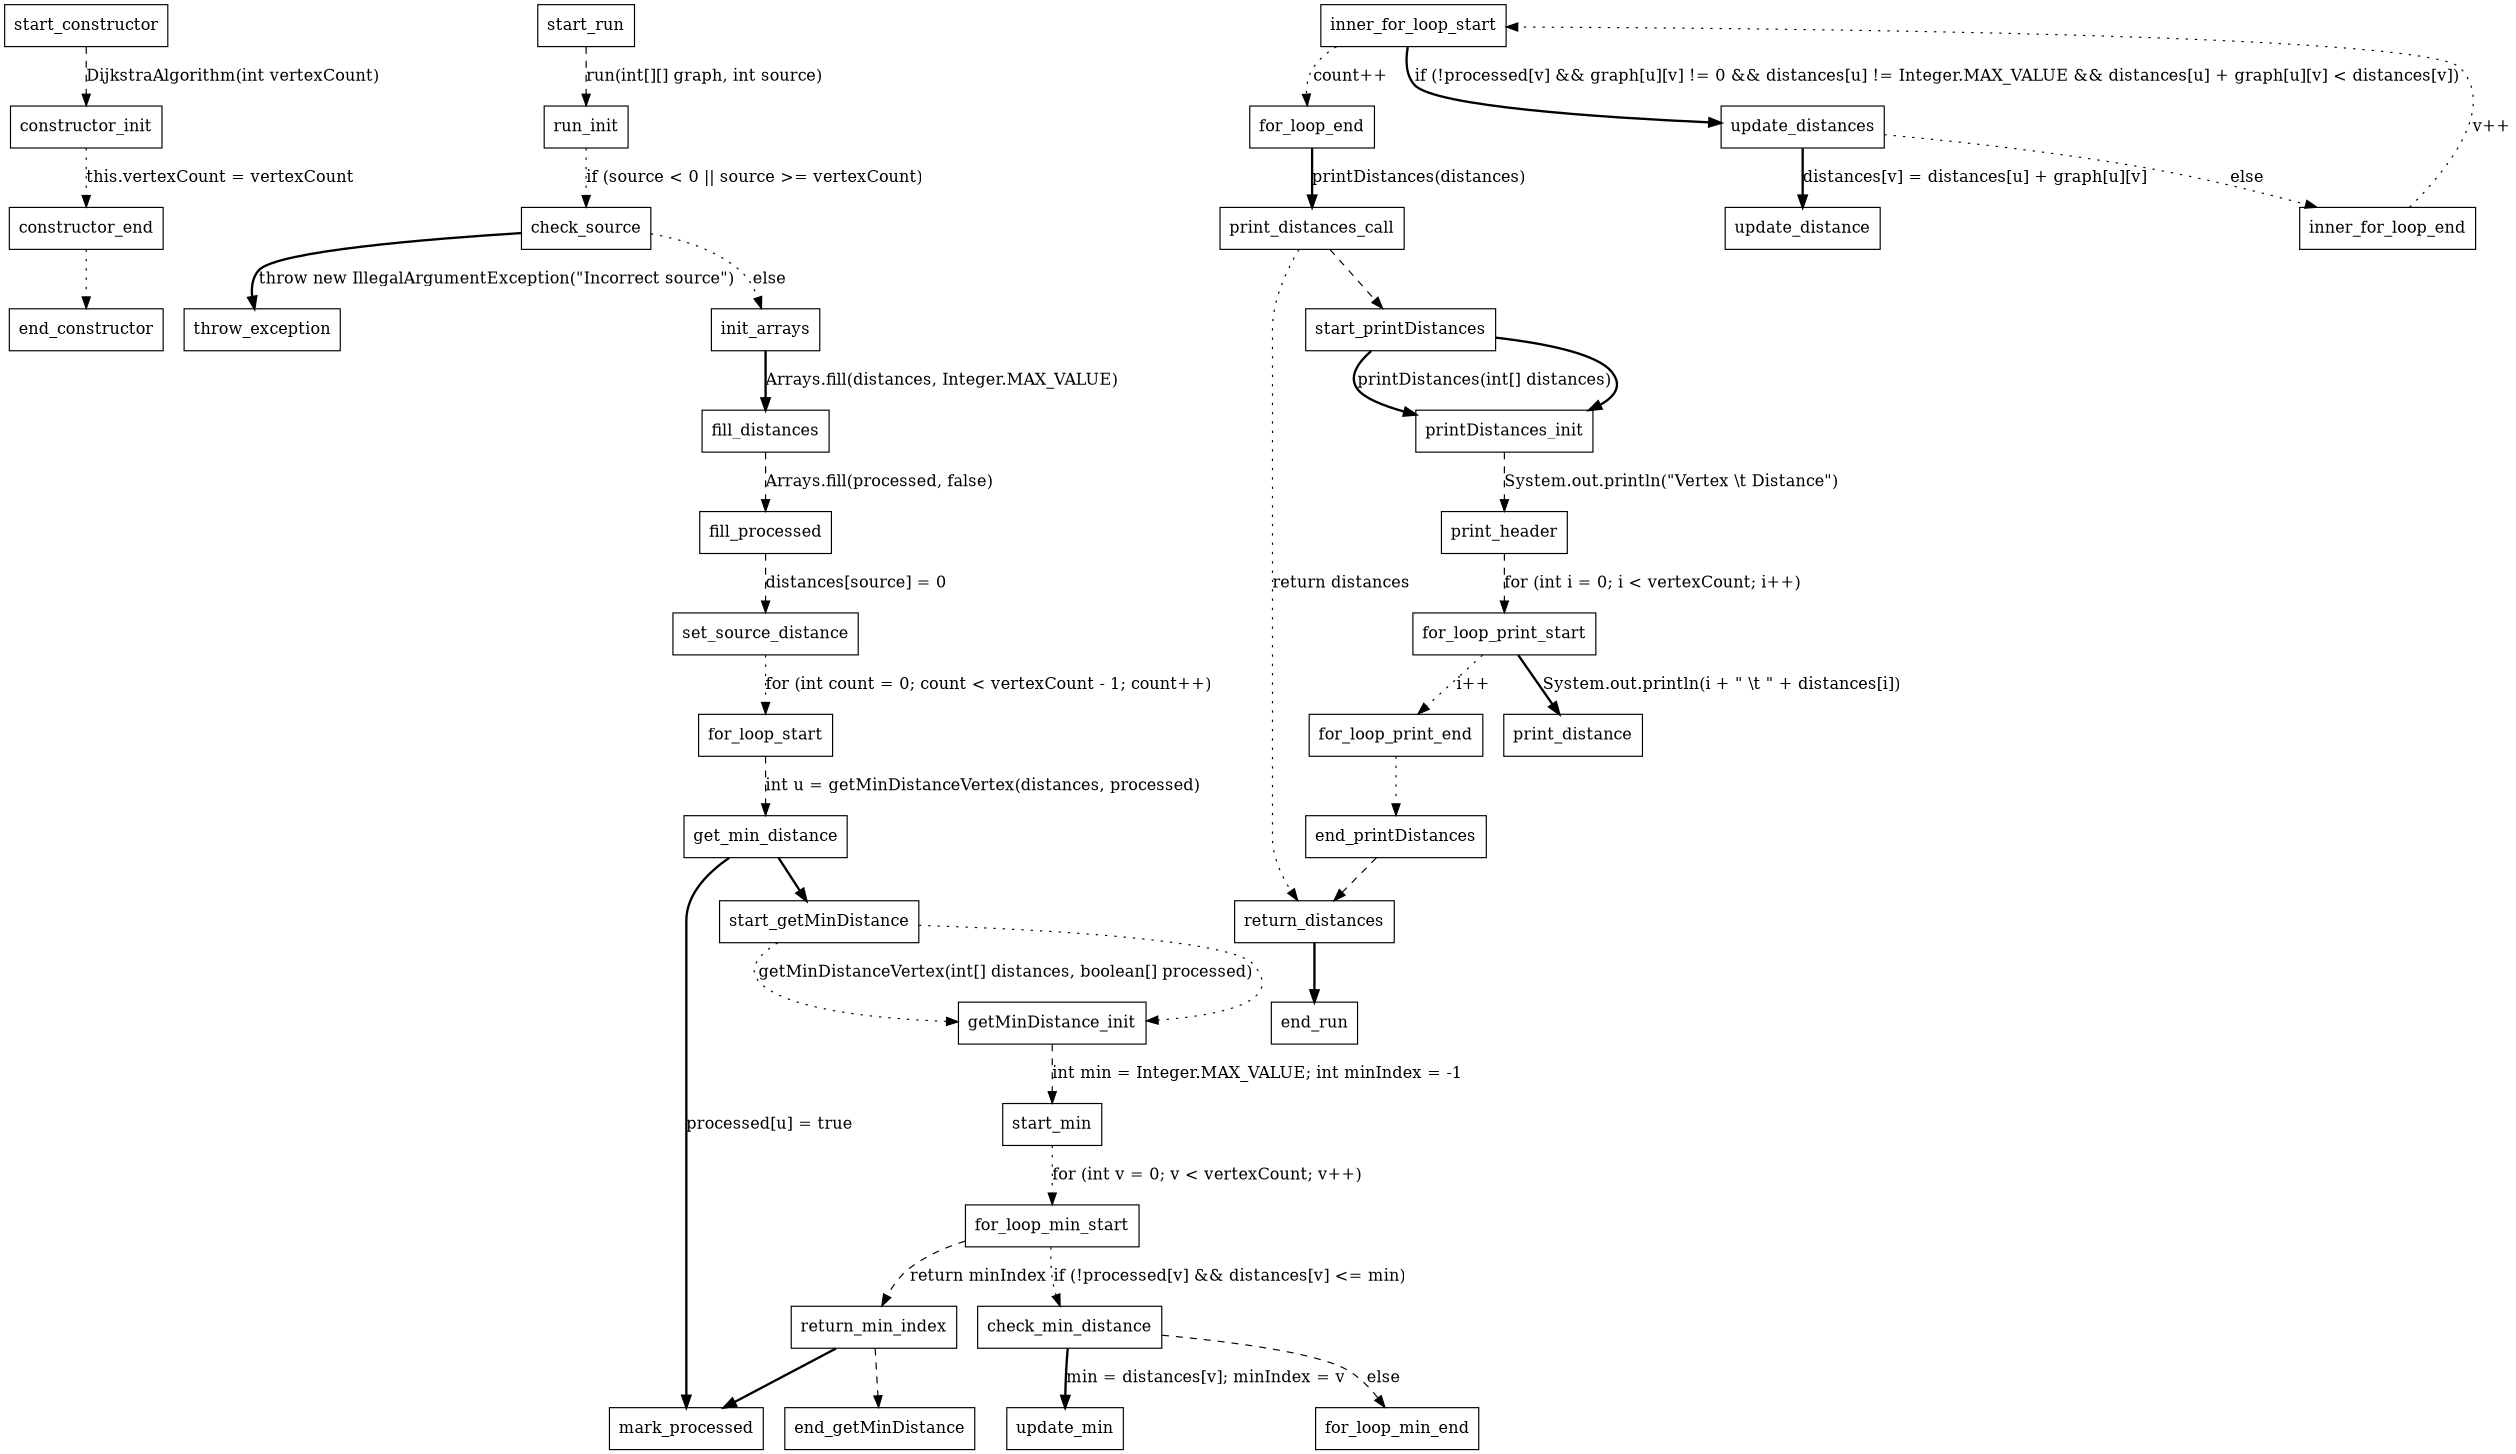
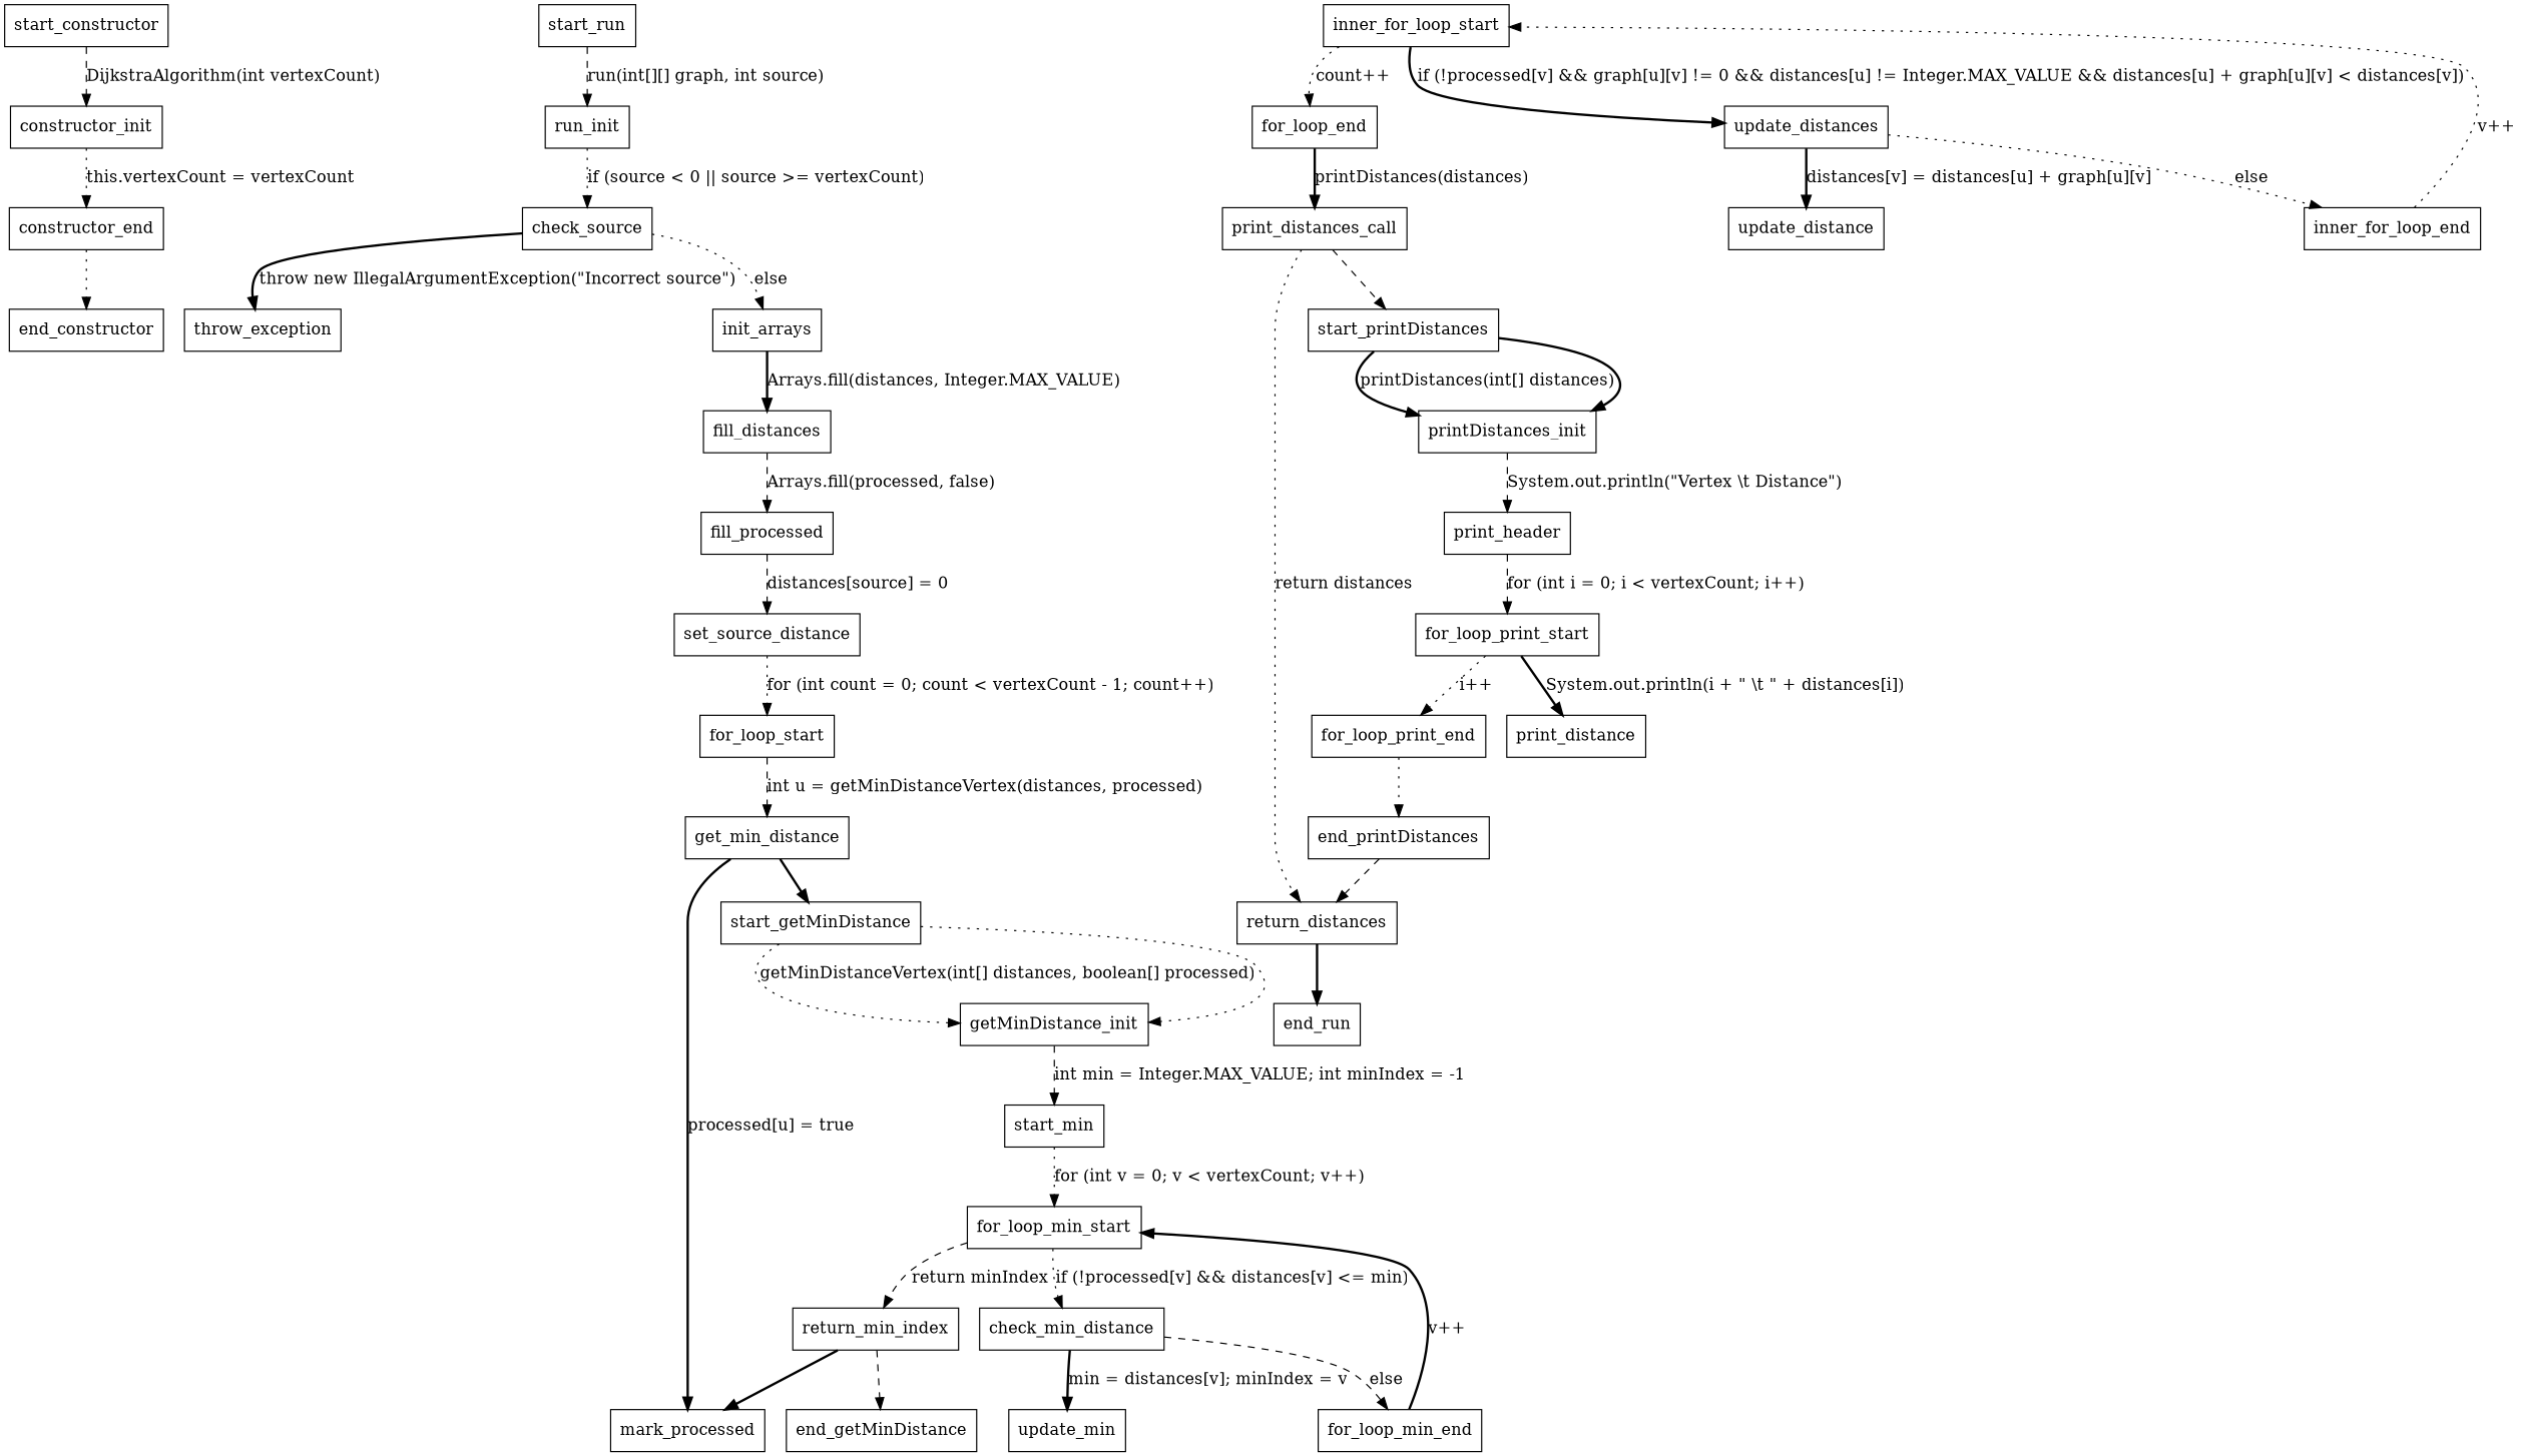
  digraph {
    node [shape=box]
    edge [style=dotted]
    start_constructor
    constructor_init
    constructor_end
    end_constructor
    start_run
    run_init
    check_source
    throw_exception
    init_arrays
    fill_distances
    fill_processed
    set_source_distance
    for_loop_start
    get_min_distance
    mark_processed
    start_getMinDistance
    getMinDistance_init
    inner_for_loop_start
    update_distances
    for_loop_end
    update_distance
    inner_for_loop_end
    print_distances_call
    return_distances
    start_printDistances
    end_run
    printDistances_init
    n28 [label=start_min]
    for_loop_min_start
    check_min_distance
    return_min_index
    update_min
    for_loop_min_end
    end_getMinDistance
    print_header
    for_loop_print_start
    print_distance
    for_loop_print_end
    end_printDistances
    start_constructor -> constructor_init [label="DijkstraAlgorithm(int vertexCount)" style=dashed]
    constructor_init -> constructor_end [label="this.vertexCount = vertexCount"]
    constructor_end -> end_constructor
    start_run -> run_init [label="run(int[][] graph, int source)" style=dashed]
    run_init -> check_source [label="if (source < 0 || source >= vertexCount)"]
    check_source -> throw_exception [label="throw new IllegalArgumentException(\"Incorrect source\")" style=bold]
    check_source -> init_arrays [label=else]
    init_arrays -> fill_distances [label="Arrays.fill(distances, Integer.MAX_VALUE)" style=bold]
    fill_distances -> fill_processed [label="Arrays.fill(processed, false)" style=dashed]
    fill_processed -> set_source_distance [label="distances[source] = 0" style=dashed]
    set_source_distance -> for_loop_start [label="for (int count = 0; count < vertexCount - 1; count++)"]
    for_loop_start -> get_min_distance [label="int u = getMinDistanceVertex(distances, processed)" style=dashed]
    get_min_distance -> mark_processed [label="processed[u] = true" style=bold]
    get_min_distance -> start_getMinDistance [style=bold]
    start_getMinDistance -> getMinDistance_init [label="getMinDistanceVertex(int[] distances, boolean[] processed)"]
    start_getMinDistance -> getMinDistance_init
    getMinDistance_init -> n28 [label="int min = Integer.MAX_VALUE; int minIndex = -1" style=dashed]
    inner_for_loop_start -> update_distances [label="if (!processed[v] && graph[u][v] != 0 && distances[u] != Integer.MAX_VALUE && distances[u] + graph[u][v] < distances[v])" style=bold]
    inner_for_loop_start -> for_loop_end [label="count++"]
    update_distances -> update_distance [label="distances[v] = distances[u] + graph[u][v]" style=bold]
    update_distances -> inner_for_loop_end [label=else]
    for_loop_end -> print_distances_call [label="printDistances(distances)" style=bold]
    inner_for_loop_end -> inner_for_loop_start [label="v++"]
    print_distances_call -> return_distances [label="return distances"]
    print_distances_call -> start_printDistances [style=dashed]
    return_distances -> end_run [style=bold]
    start_printDistances -> printDistances_init [label="printDistances(int[] distances)" style=bold]
    start_printDistances -> printDistances_init [style=bold]
    printDistances_init -> print_header [label="System.out.println(\"Vertex \\t Distance\")" style=dashed]
    n28 -> for_loop_min_start [label="for (int v = 0; v < vertexCount; v++)"]
    for_loop_min_start -> check_min_distance [label="if (!processed[v] && distances[v] <= min)"]
    for_loop_min_start -> return_min_index [label="return minIndex" style=dashed]
    check_min_distance -> update_min [label="min = distances[v]; minIndex = v" style=bold]
    check_min_distance -> for_loop_min_end [label=else style=dashed]
    return_min_index -> mark_processed [style=bold]
    return_min_index -> end_getMinDistance [style=dashed]
+   for_loop_min_end -> for_loop_min_start [label="v++" style=bold]
    print_header -> for_loop_print_start [label="for (int i = 0; i < vertexCount; i++)" style=dashed]
    for_loop_print_start -> print_distance [label="System.out.println(i + \" \\t \" + distances[i])" style=bold]
    for_loop_print_start -> for_loop_print_end [label="i++"]
    for_loop_print_end -> end_printDistances
    end_printDistances -> return_distances [style=dashed]
  }
